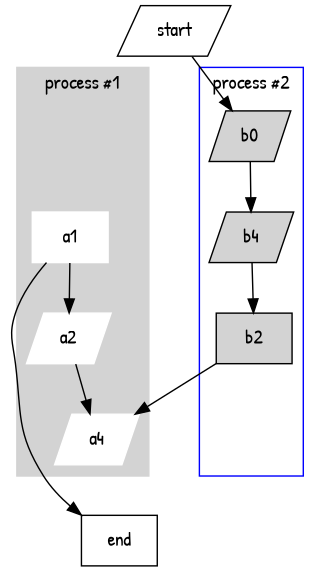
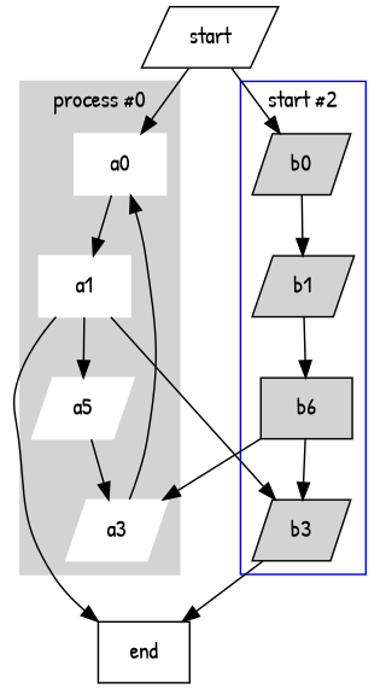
  digraph {
    fontname="Patrick Hand"
    node [fontname="Patrick Hand" shape=parallelogram style=filled]
    edge [fontname="Patrick Hand"]
+   a0 [color=white shape=box]
    a1 [color=white shape=box]
-   a2 [color=white]
-   a3 [color=white label=a4]
+   a2 [color=white label=a5]
+   a3 [color=white]
    b0
-   b1 [label=b4]
-   b2 [shape=box]
+   b1
+   b2 [shape=box label=b6]
+   b3
    end [shape=box style=""]
    start [style=""]
    subgraph cluster_1 {
      color=lightgrey
-     label="process #1"
+     label="process #0"
      style=filled
+     a0
      a1
      a2
      a3
    }
    subgraph cluster_2 {
      color=blue
-     label="process #2"
+     label="start #2"
      b0
      b1
      b2
+     b3
    }
+   a0 -> a1
    a1 -> a2
+   a1 -> b3
    a1 -> end
    a2 -> a3
+   a3 -> a0
    b0 -> b1
    b1 -> b2
    b2 -> a3
+   b2 -> b3
+   b3 -> end
+   start -> a0
    start -> b0
  }
